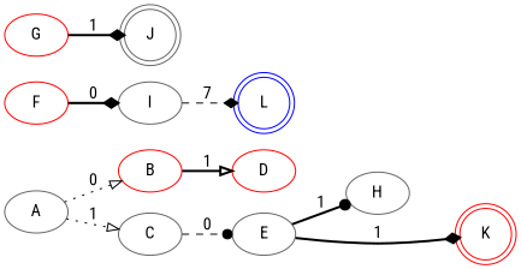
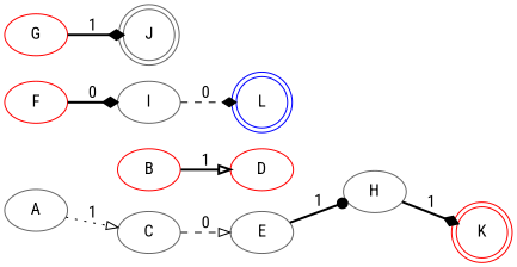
  digraph {
    fontname="Roboto Condensed"
    rankdir=LR
    node [color=gray40 fontname="Roboto Condensed"]
    edge [arrowhead=diamond fontname="Roboto Condensed" style=bold]
    B [color=red]
    A
    C
    D [color=red]
    E
    H
    F [color=red]
    I
    G [color=red]
    J [shape=doublecircle]
    K [color=red shape=doublecircle]
    L [color=blue shape=doublecircle]
    B -> D [arrowhead=onormal label=1]
-   A -> B [arrowhead=onormal label=0 style=dotted]
    A -> C [arrowhead=onormal label=1 style=dotted]
-   C -> E [arrowhead=dot label=0 style=dashed]
+   C -> E [arrowhead=onormal label=0 style=dashed]
    E -> H [arrowhead=dot label=1]
-   E -> K [label=1]
+   H -> K [label=1]
    F -> I [label=0]
-   I -> L [label=7 style=dashed]
+   I -> L [label=0 style=dashed]
    G -> J [label=1]
  }
